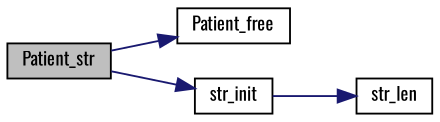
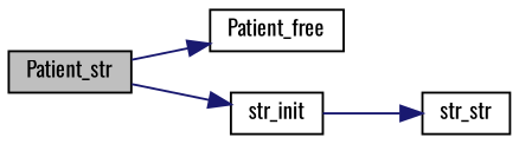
  digraph {
    fontname=Oswald
    rankdir=LR
    node [color=black fillcolor=white fontname=Oswald fontsize=10 shape=record style=filled]
    edge [color=midnightblue fontname=Oswald fontsize=10 labelfontname=Helvetica labelfontsize=10 style=solid]
    n1 [fillcolor=grey75 fontcolor=black height=0.2 label=Patient_str width=0.4]
    n2 [height=0.2 label=Patient_free width=0.4]
    n3 [height=0.2 label=str_init width=0.4]
-   n4 [height=0.2 label=str_len width=0.4]
+   n4 [height=0.2 label=str_str width=0.4]
    n1 -> n2
    n1 -> n3
    n3 -> n4
  }
